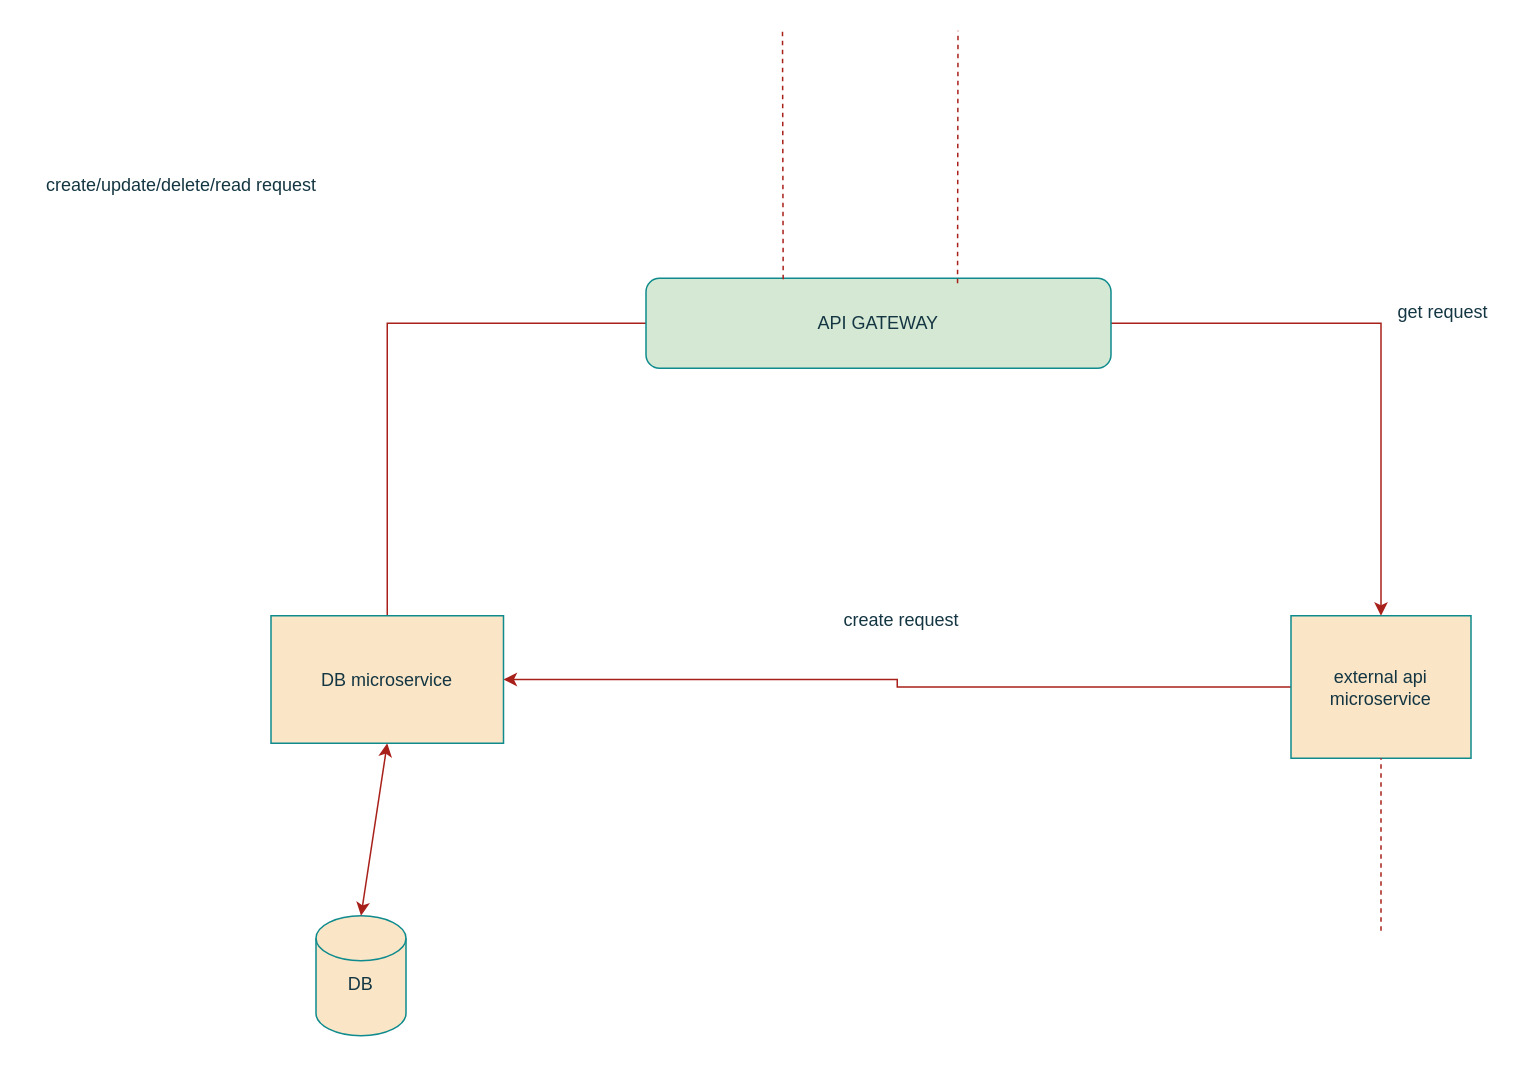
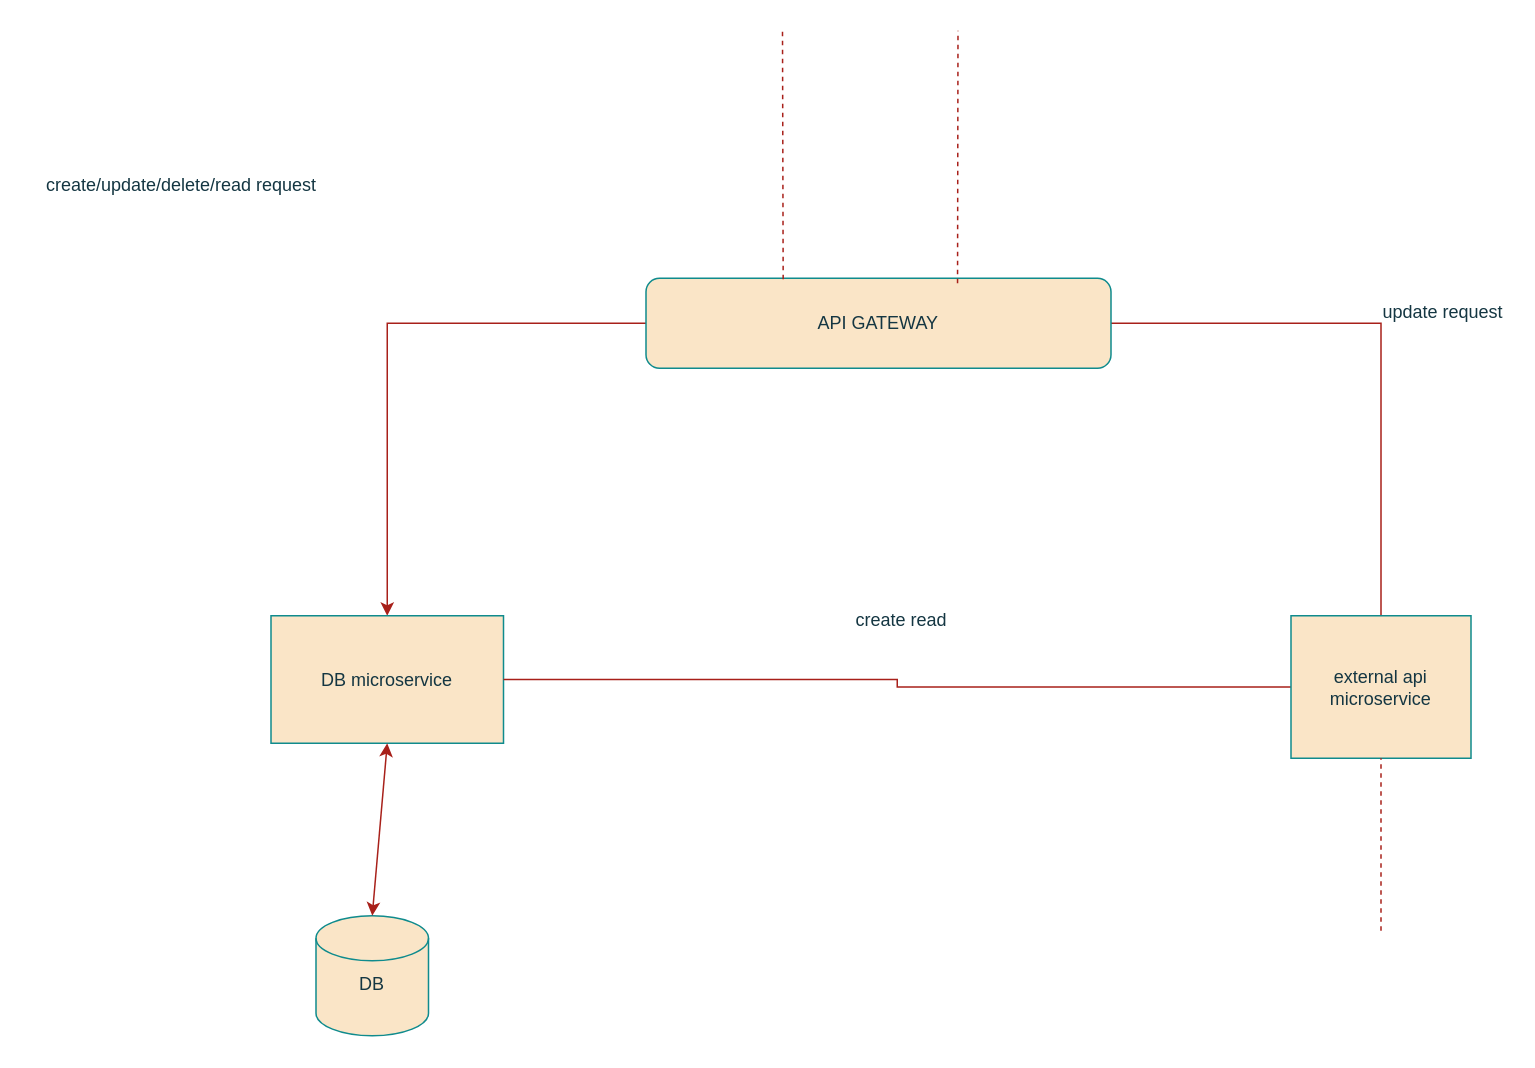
  <mxCell id="0" />
  <mxCell id="1" parent="0" />
- <mxCell id="2" style="edgeStyle=orthogonalEdgeStyle;rounded=0;orthogonalLoop=1;jettySize=auto;html=1;entryX=0.5;entryY=0;entryDx=0;entryDy=0;strokeColor=#A8201A;fontColor=#143642;fillColor=#FAE5C7;" edge="1" parent="1" source="4" target="7"><mxGeometry relative="1" as="geometry" /></mxCell>
- <mxCell id="3" style="edgeStyle=orthogonalEdgeStyle;rounded=0;orthogonalLoop=1;jettySize=auto;html=1;strokeColor=#A8201A;fontColor=#143642;fillColor=#FAE5C7;endArrow=none;" edge="1" parent="1" source="4" target="5"><mxGeometry relative="1" as="geometry" /></mxCell>
- <mxCell id="4" value="API GATEWAY" style="rounded=1;whiteSpace=wrap;html=1;labelBackgroundColor=none;fillColor=#d5e8d4;strokeColor=#0F8B8D;fontColor=#143642;" vertex="1" parent="1"><mxGeometry x="430" y="185" width="310" height="60" as="geometry" /></mxCell>
+ <mxCell id="2" style="edgeStyle=orthogonalEdgeStyle;rounded=0;orthogonalLoop=1;jettySize=auto;html=1;entryX=0.5;entryY=0;entryDx=0;entryDy=0;strokeColor=#A8201A;fontColor=#143642;fillColor=#FAE5C7;endArrow=none;" edge="1" parent="1" source="4" target="7"><mxGeometry relative="1" as="geometry" /></mxCell>
+ <mxCell id="3" style="edgeStyle=orthogonalEdgeStyle;rounded=0;orthogonalLoop=1;jettySize=auto;html=1;strokeColor=#A8201A;fontColor=#143642;fillColor=#FAE5C7;" edge="1" parent="1" source="4" target="5"><mxGeometry relative="1" as="geometry" /></mxCell>
+ <mxCell id="4" value="API GATEWAY" style="rounded=1;whiteSpace=wrap;html=1;labelBackgroundColor=none;fillColor=#FAE5C7;strokeColor=#0F8B8D;fontColor=#143642;" vertex="1" parent="1"><mxGeometry x="430" y="185" width="310" height="60" as="geometry" /></mxCell>
  <mxCell id="5" value="DB microservice" style="rounded=0;whiteSpace=wrap;html=1;labelBackgroundColor=none;fillColor=#FAE5C7;strokeColor=#0F8B8D;fontColor=#143642;" vertex="1" parent="1"><mxGeometry x="180" y="410" width="155" height="85" as="geometry" /></mxCell>
- <mxCell id="6" style="edgeStyle=orthogonalEdgeStyle;rounded=0;orthogonalLoop=1;jettySize=auto;html=1;entryX=1;entryY=0.5;entryDx=0;entryDy=0;strokeColor=#A8201A;fontColor=#143642;fillColor=#FAE5C7;" edge="1" parent="1" source="7" target="5"><mxGeometry relative="1" as="geometry" /></mxCell>
+ <mxCell id="6" style="edgeStyle=orthogonalEdgeStyle;rounded=0;orthogonalLoop=1;jettySize=auto;html=1;entryX=1;entryY=0.5;entryDx=0;entryDy=0;strokeColor=#A8201A;fontColor=#143642;fillColor=#FAE5C7;endArrow=none;" edge="1" parent="1" source="7" target="5"><mxGeometry relative="1" as="geometry" /></mxCell>
  <mxCell id="7" value="external api microservice" style="rounded=0;whiteSpace=wrap;html=1;labelBackgroundColor=none;fillColor=#FAE5C7;strokeColor=#0F8B8D;fontColor=#143642;" vertex="1" parent="1"><mxGeometry x="860" y="410" width="120" height="95" as="geometry" /></mxCell>
- <mxCell id="8" value="&lt;div&gt;DB&lt;/div&gt;&lt;div&gt;&lt;br&gt;&lt;/div&gt;" style="shape=cylinder3;whiteSpace=wrap;html=1;boundedLbl=1;backgroundOutline=1;size=15;labelBackgroundColor=none;fillColor=#FAE5C7;strokeColor=#0F8B8D;fontColor=#143642;" vertex="1" parent="1"><mxGeometry x="210" y="610" width="60" height="80" as="geometry" /></mxCell>
+ <mxCell id="8" value="&lt;div&gt;DB&lt;/div&gt;&lt;div&gt;&lt;br&gt;&lt;/div&gt;" style="shape=cylinder3;whiteSpace=wrap;html=1;boundedLbl=1;backgroundOutline=1;size=15;labelBackgroundColor=none;fillColor=#FAE5C7;strokeColor=#0F8B8D;fontColor=#143642;" vertex="1" parent="1"><mxGeometry x="210" y="610" width="75" height="80" as="geometry" /></mxCell>
  <mxCell id="9" value="" style="endArrow=classic;startArrow=classic;html=1;rounded=0;exitX=0.5;exitY=0;exitDx=0;exitDy=0;exitPerimeter=0;entryX=0.5;entryY=1;entryDx=0;entryDy=0;labelBackgroundColor=none;strokeColor=#A8201A;fontColor=default;" edge="1" parent="1" source="8" target="5"><mxGeometry width="50" height="50" relative="1" as="geometry"><mxPoint x="580" y="910" as="sourcePoint" /><mxPoint x="630" y="860" as="targetPoint" /></mxGeometry></mxCell>
  <mxCell id="10" value="&lt;div&gt;create/update/delete/read request&lt;/div&gt;&lt;div&gt;&lt;br&gt;&lt;/div&gt;" style="text;html=1;align=center;verticalAlign=middle;resizable=0;points=[];autosize=1;strokeColor=none;fillColor=none;labelBackgroundColor=none;fontColor=#143642;" vertex="1" parent="1"><mxGeometry x="20" y="110" width="200" height="40" as="geometry" /></mxCell>
- <mxCell id="11" value="create request" style="text;html=1;align=center;verticalAlign=middle;resizable=0;points=[];autosize=1;strokeColor=none;fillColor=none;fontColor=#143642;" vertex="1" parent="1"><mxGeometry x="550" y="398" width="100" height="30" as="geometry" /></mxCell>
- <mxCell id="12" value="&lt;div&gt;get request&lt;/div&gt;&lt;div&gt;&lt;br&gt;&lt;/div&gt;" style="text;html=1;align=center;verticalAlign=middle;resizable=0;points=[];autosize=1;strokeColor=none;fillColor=none;fontColor=#143642;" vertex="1" parent="1"><mxGeometry x="921" y="195" width="80" height="40" as="geometry" /></mxCell>
+ <mxCell id="11" value="create read" style="text;html=1;align=center;verticalAlign=middle;resizable=0;points=[];autosize=1;strokeColor=none;fillColor=none;fontColor=#143642;" vertex="1" parent="1"><mxGeometry x="550" y="398" width="100" height="30" as="geometry" /></mxCell>
+ <mxCell id="12" value="&lt;div&gt;update request&lt;/div&gt;&lt;div&gt;&lt;br&gt;&lt;/div&gt;" style="text;html=1;align=center;verticalAlign=middle;resizable=0;points=[];autosize=1;strokeColor=none;fillColor=none;fontColor=#143642;" vertex="1" parent="1"><mxGeometry x="921" y="195" width="80" height="40" as="geometry" /></mxCell>
  <mxCell id="13" value="" style="endArrow=none;dashed=1;html=1;rounded=0;strokeColor=#A8201A;fontColor=#143642;fillColor=#FAE5C7;entryX=0.5;entryY=1;entryDx=0;entryDy=0;" edge="1" parent="1" target="7"><mxGeometry width="50" height="50" relative="1" as="geometry"><mxPoint x="920" y="620" as="sourcePoint" /><mxPoint x="990" y="570" as="targetPoint" /></mxGeometry></mxCell>
  <mxCell id="14" value="" style="endArrow=none;dashed=1;html=1;rounded=0;strokeColor=#A8201A;fontColor=#143642;fillColor=#FAE5C7;exitX=0.295;exitY=0.011;exitDx=0;exitDy=0;exitPerimeter=0;" edge="1" parent="1" source="4"><mxGeometry width="50" height="50" relative="1" as="geometry"><mxPoint x="520" y="130" as="sourcePoint" /><mxPoint x="521" as="targetPoint" y="20" /></mxGeometry></mxCell>
  <mxCell id="15" value="" style="endArrow=none;dashed=1;html=1;rounded=0;strokeColor=#A8201A;fontColor=#143642;fillColor=#FAE5C7;exitX=0.67;exitY=0.056;exitDx=0;exitDy=0;exitPerimeter=0;" edge="1" parent="1" source="4"><mxGeometry width="50" height="50" relative="1" as="geometry"><mxPoint x="650" y="140" as="sourcePoint" /><mxPoint x="638" as="targetPoint" y="20" /></mxGeometry></mxCell>
